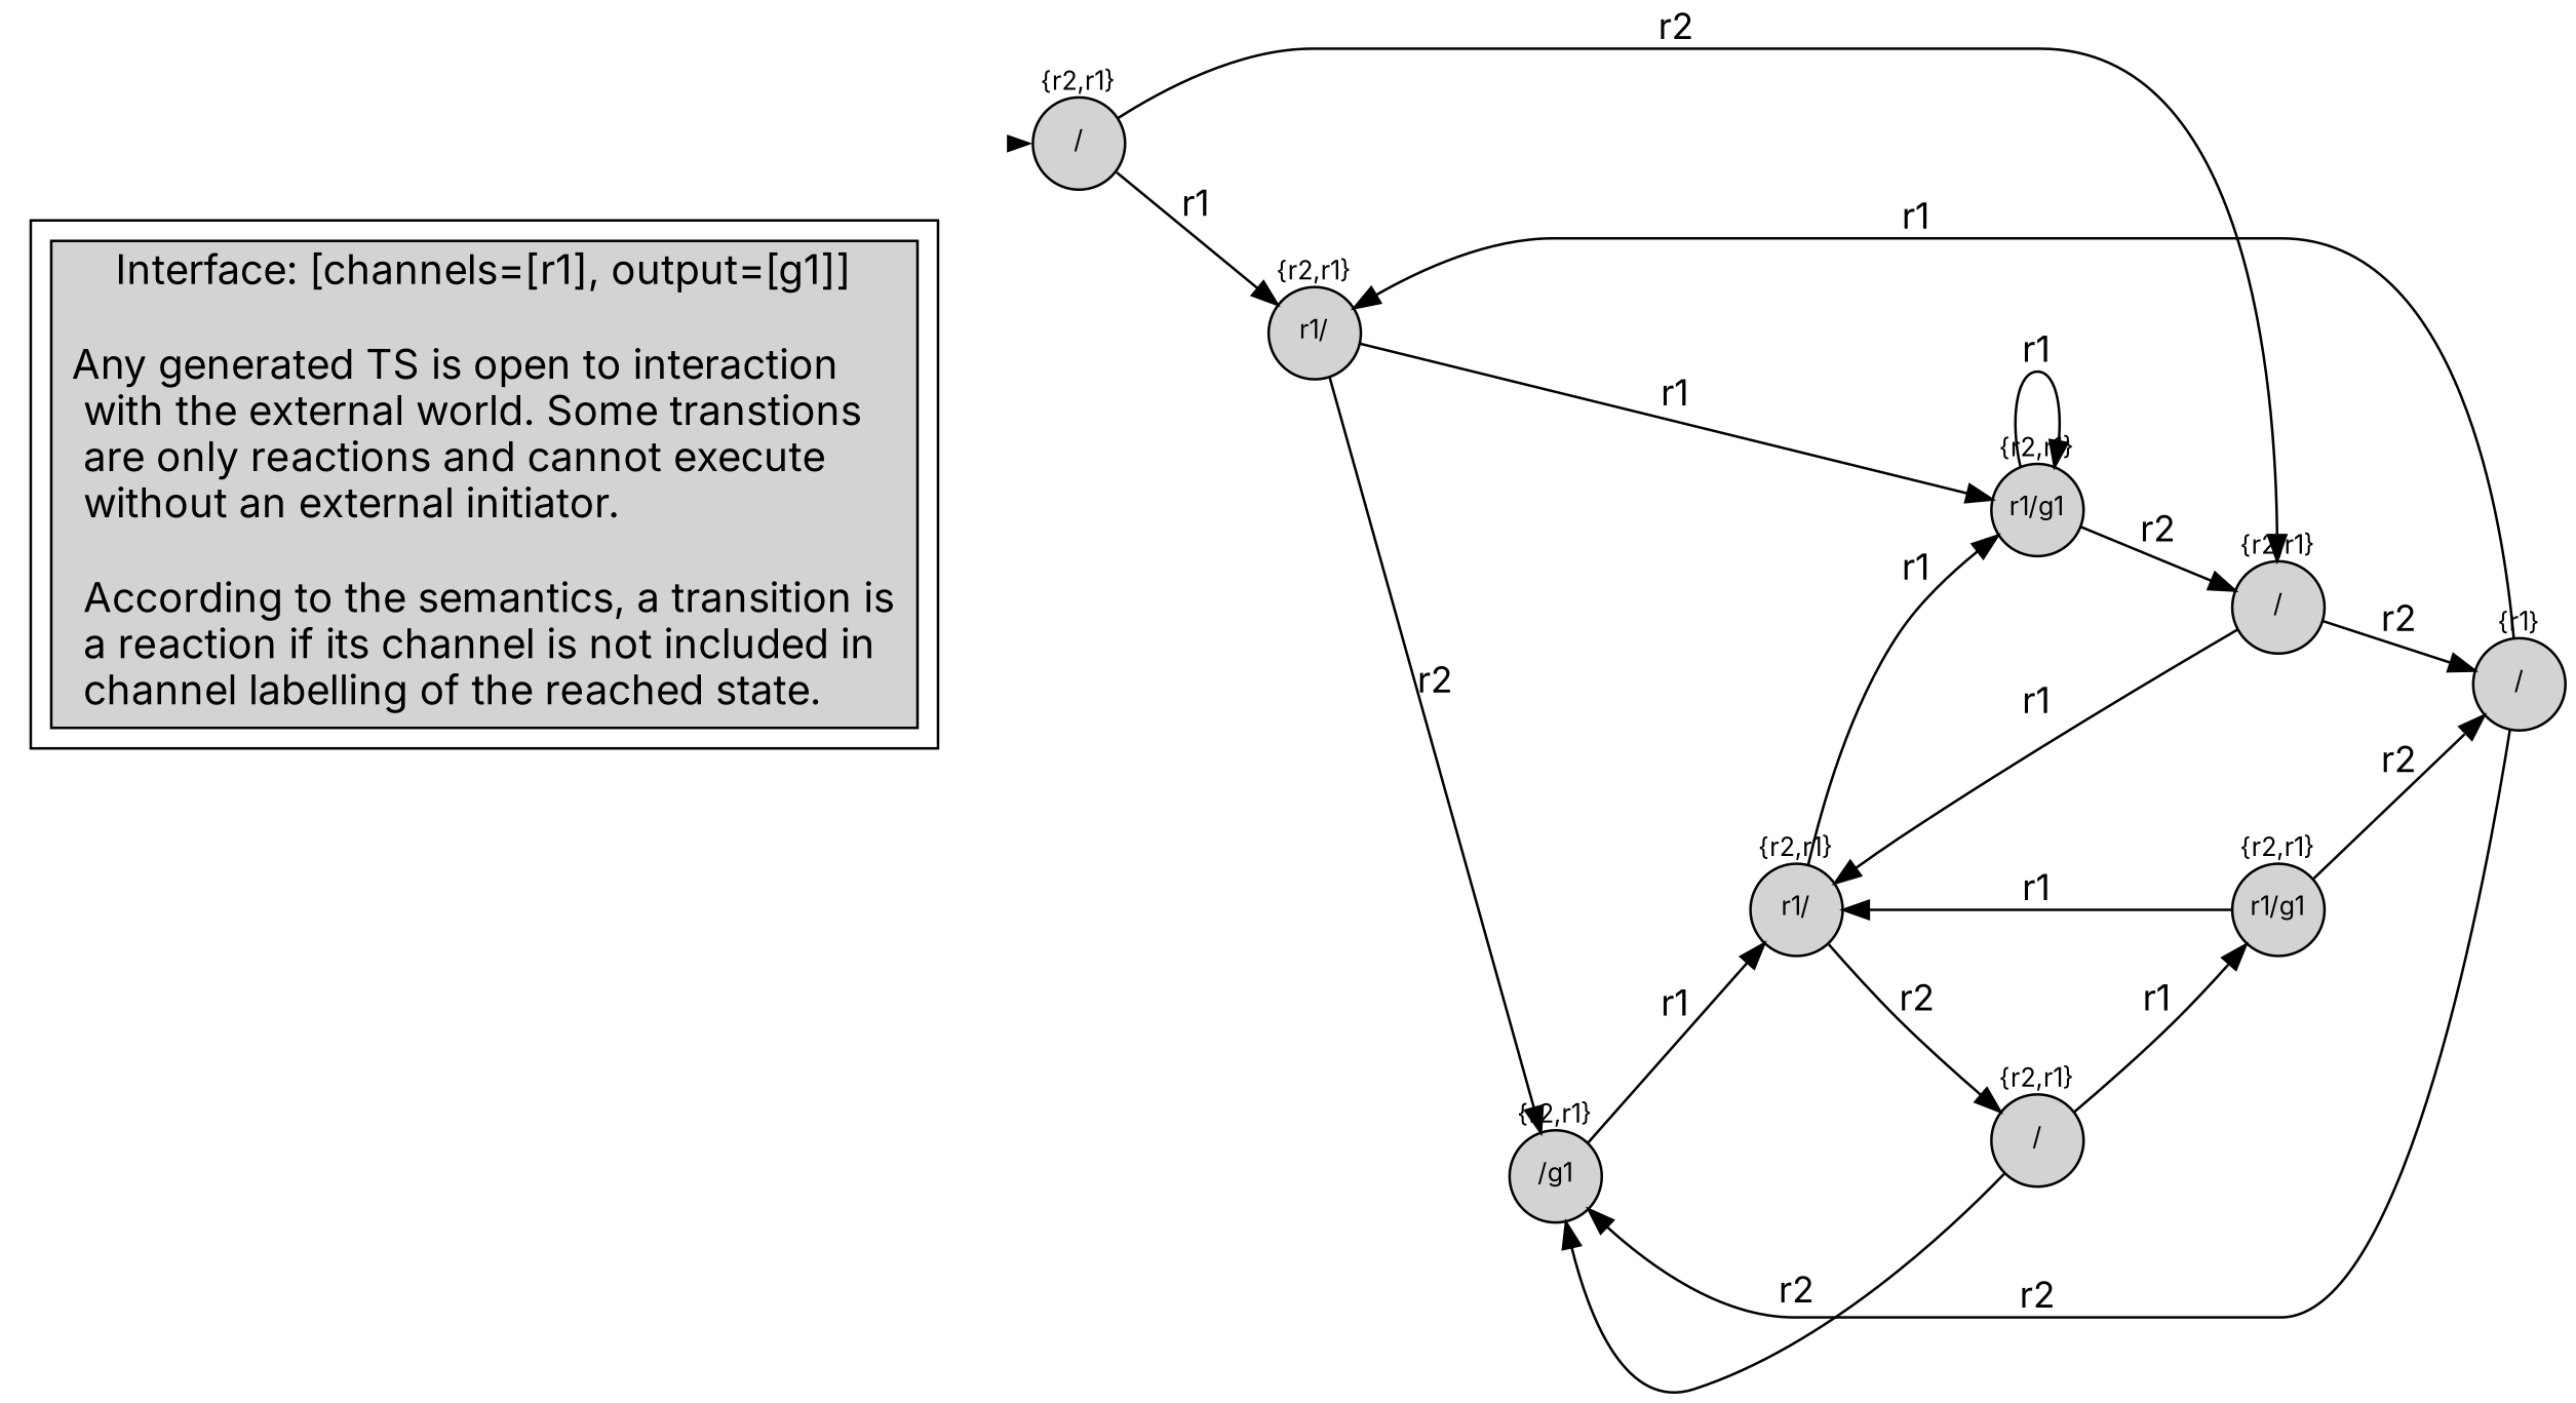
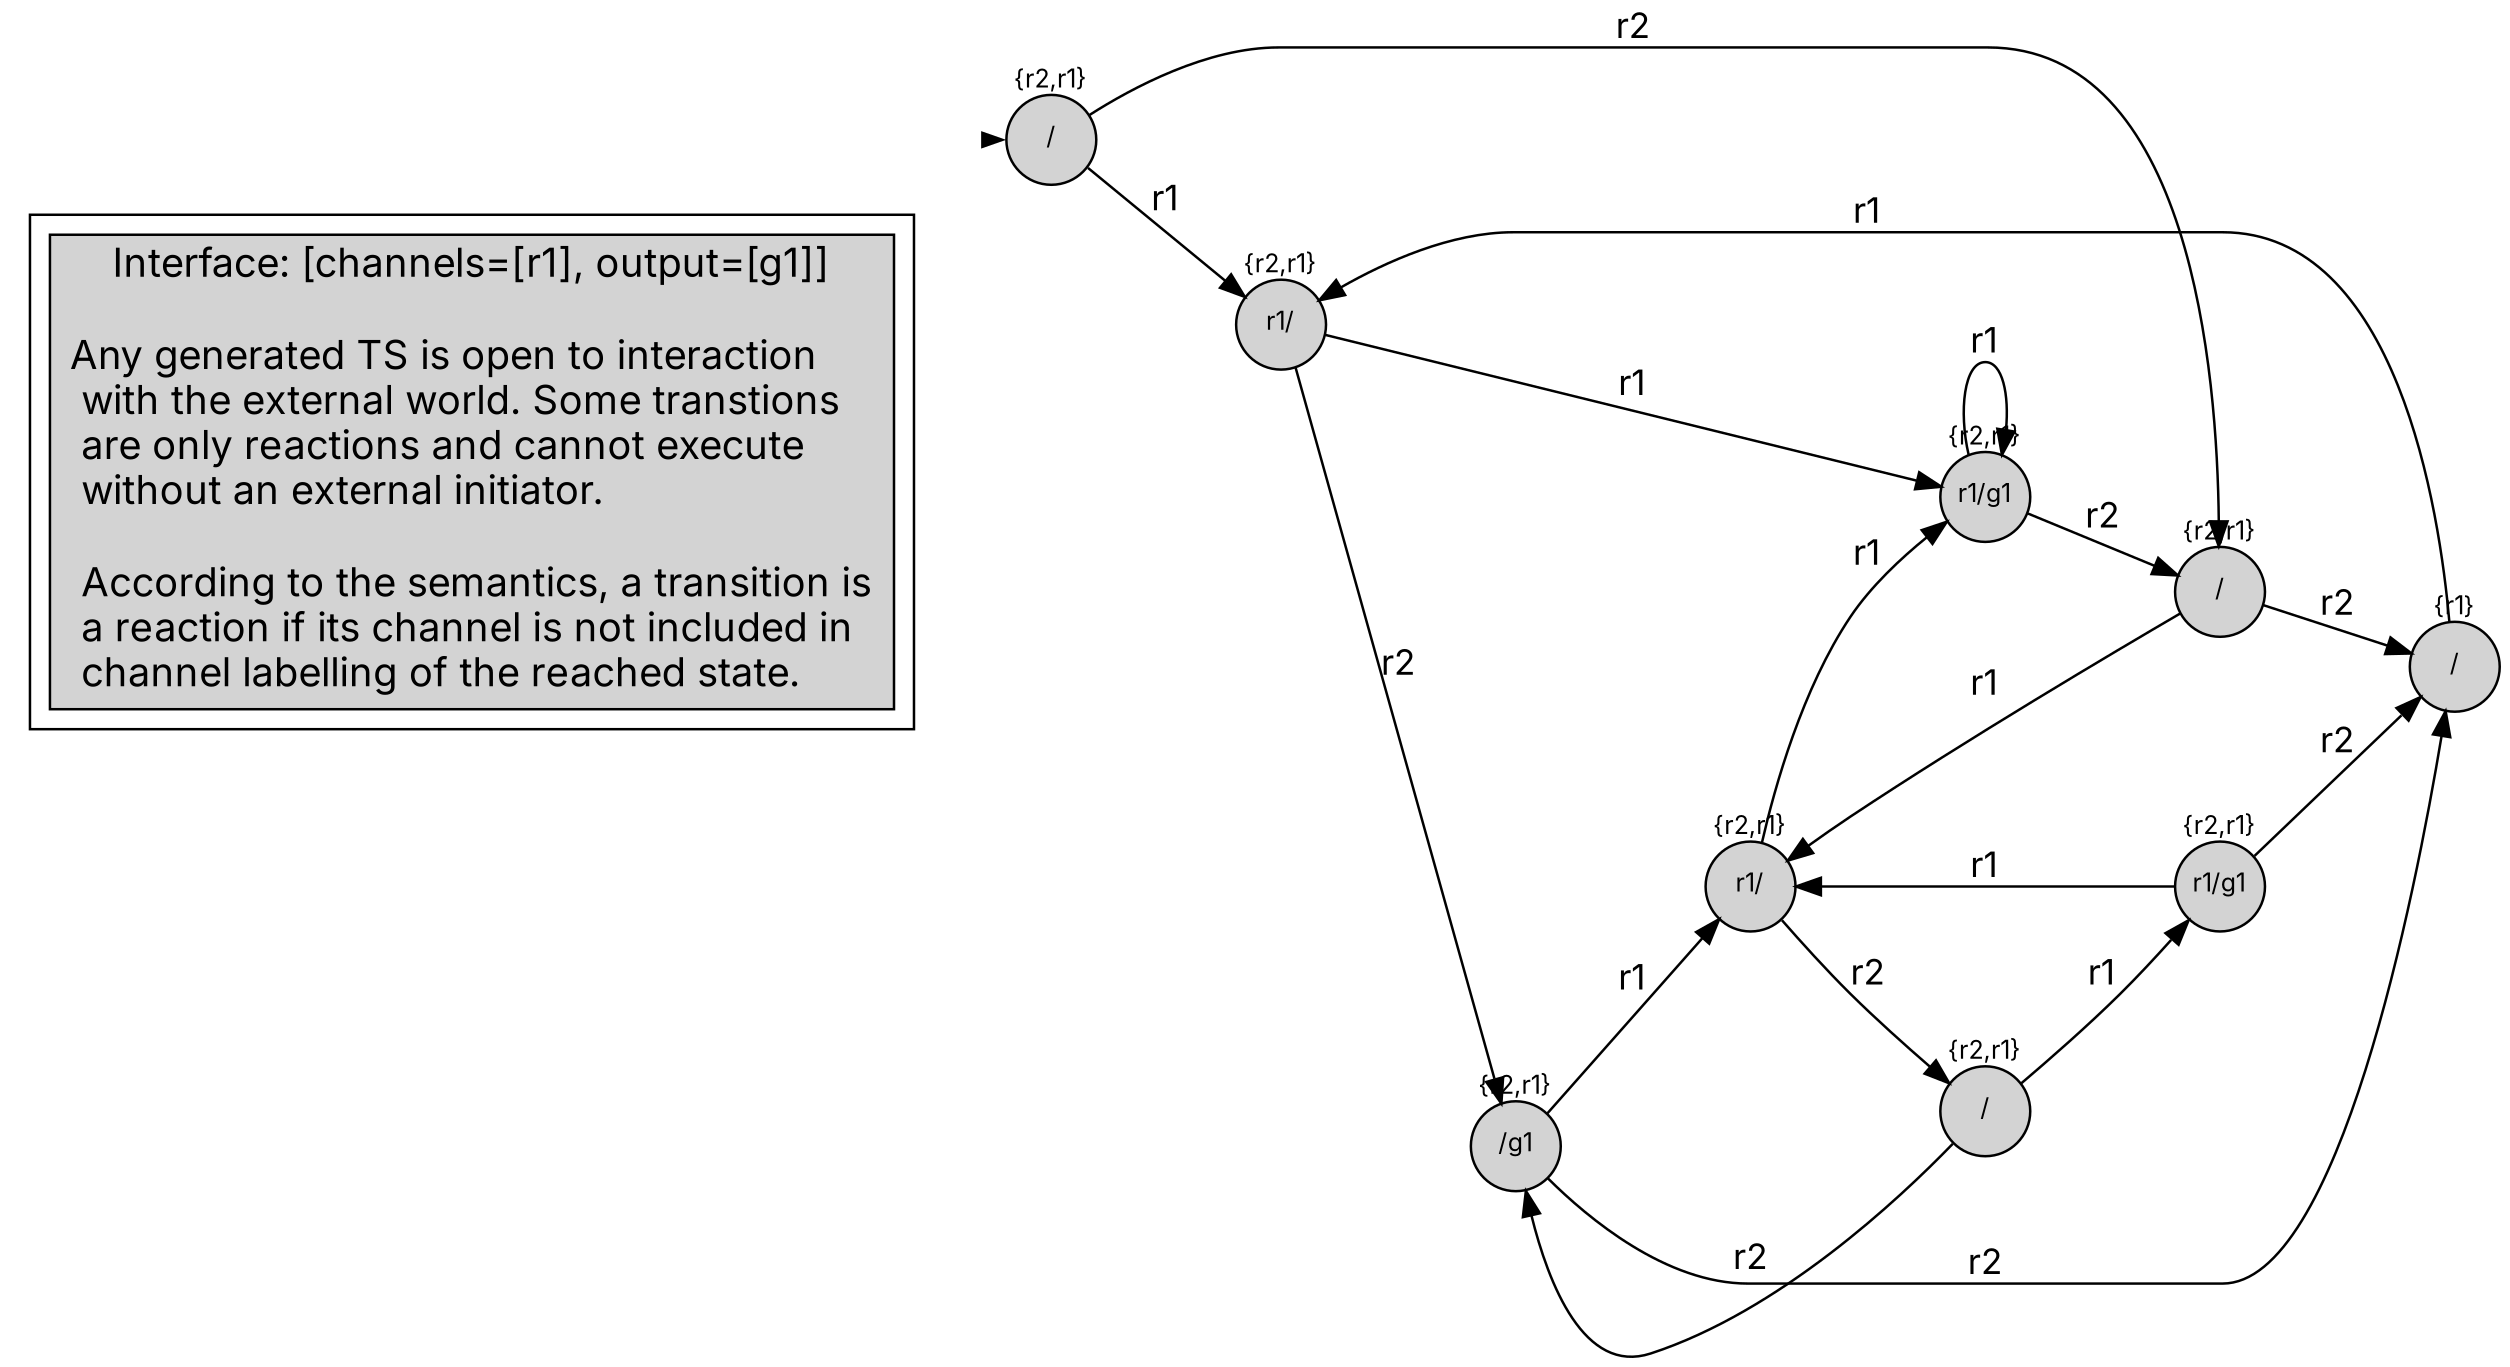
  digraph {
    nodesep=0.5
    rankdir=LR
    ranksep=.6
    fontname=Inter
    node [fontsize=10 shape=circle style=filled fontname=Inter fixedsize=true]
    edge [fontname=Inter]
    n1 [fontsize=16 label="Interface: [channels=[r1], output=[g1]]\n\nAny generated TS is open to interaction\l with the external world. Some transtions\l are only reactions and cannot execute\l without an external initiator.\l\l According to the semantics, a transition is\l a reaction if its channel is not included in\l channel labelling of the reached state.\l" shape=box fixedsize=""]
    init [shape=point style=invis]
    n3 [label="{r2,r1}\n\n/\n\n\n"]
    n4 [label="{r2,r1}\n\n/g1\n\n\n"]
    n5 [label="{r1}\n\n/\n\n\n"]
    n6 [label="{r2,r1}\n\nr1/\n\n\n"]
    n7 [label="{r2,r1}\n\nr1/\n\n\n"]
    n8 [label="{r2,r1}\n\nr1/g1\n\n\n"]
    n9 [label="{r2,r1}\n\n/\n\n\n"]
    n10 [label="{r2,r1}\n\n/\n\n\n"]
    n11 [label="{r2,r1}\n\nr1/g1\n\n\n"]
    subgraph cluster_1 {
      n1
    }
    init -> n3 [penwidth=0]
    n3 -> n7 [label=r1]
    n3 -> n9 [label=r2]
-   n5 -> n4 [label=r2]
+   n4 -> n5 [label=r2]
    n4 -> n6 [label=r1]
    n5 -> n7 [label=r1]
    n6 -> n8 [label=r1]
    n6 -> n10 [label=r2]
    n7 -> n4 [label=r2]
    n7 -> n8 [label=r1]
    n8 -> n8 [label=r1]
    n8 -> n9 [label=r2]
    n9 -> n5 [label=r2]
    n9 -> n6 [label=r1]
    n10 -> n4 [label=r2]
    n10 -> n11 [label=r1]
    n11 -> n5 [label=r2]
    n11 -> n6 [label=r1]
  }
